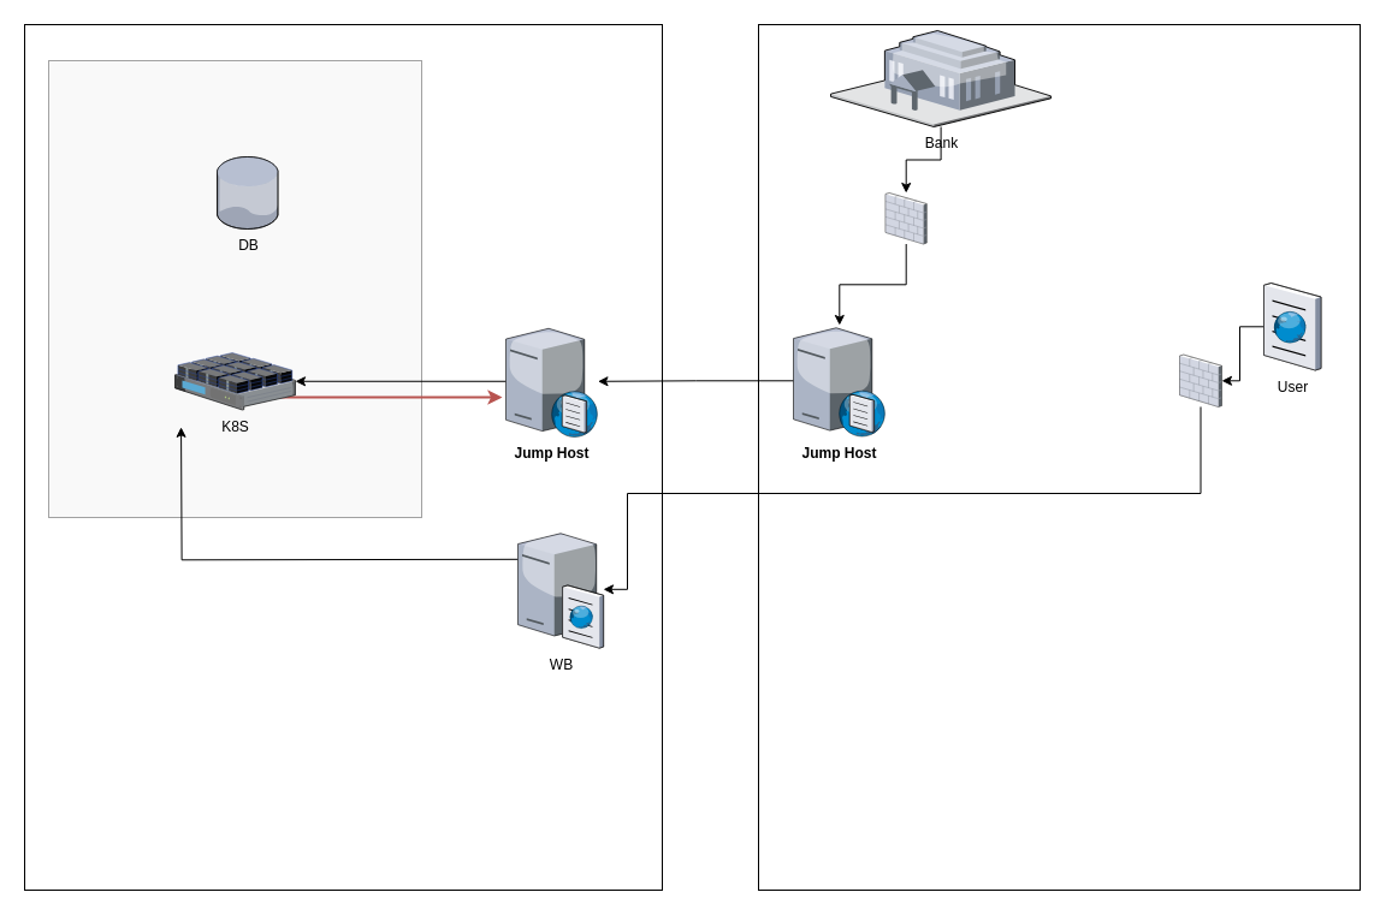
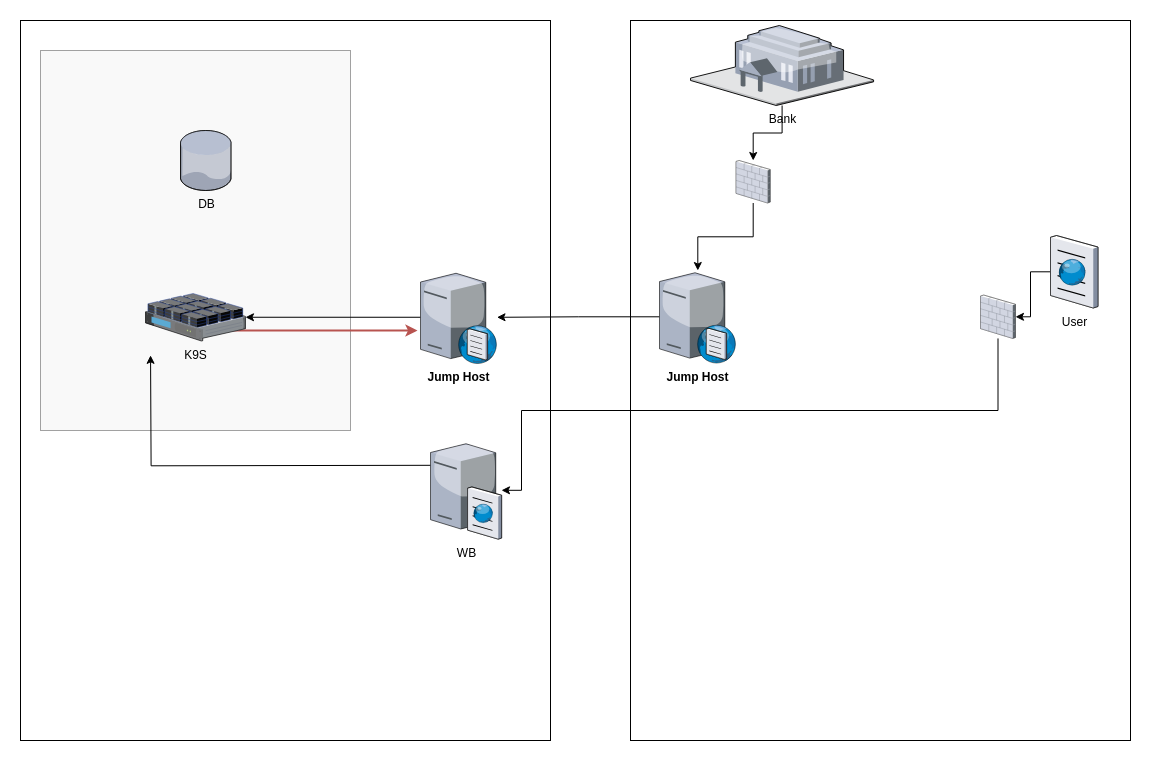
  <mxCell id="0" />
  <mxCell id="1" parent="0" />
  <mxCell id="2" value="" style="rounded=0;whiteSpace=wrap;html=1;" vertex="1" parent="1"><mxGeometry x="20" y="20" width="530" height="720" as="geometry" /></mxCell>
  <mxCell id="3" value="" style="rounded=0;whiteSpace=wrap;html=1;fillColor=#f5f5f5;fontColor=#333333;strokeColor=#666666;opacity=60;" vertex="1" parent="1"><mxGeometry x="40" y="50" width="310" height="380" as="geometry" /></mxCell>
  <mxCell id="4" value="" style="rounded=0;whiteSpace=wrap;html=1;" vertex="1" parent="1"><mxGeometry x="630" y="20" width="500" height="720" as="geometry" /></mxCell>
  <mxCell id="5" value="" style="edgeStyle=orthogonalEdgeStyle;rounded=0;orthogonalLoop=1;jettySize=auto;html=1;" edge="1" parent="1" source="6" target="8"><mxGeometry relative="1" as="geometry" /></mxCell>
  <mxCell id="6" value="User" style="verticalLabelPosition=bottom;sketch=0;aspect=fixed;html=1;verticalAlign=top;strokeColor=none;align=center;outlineConnect=0;shape=mxgraph.citrix.browser;" vertex="1" parent="1"><mxGeometry x="1050" y="235" width="47.5" height="72.5" as="geometry" /></mxCell>
  <mxCell id="7" value="" style="edgeStyle=orthogonalEdgeStyle;rounded=0;orthogonalLoop=1;jettySize=auto;html=1;" edge="1" parent="1" source="8" target="18"><mxGeometry relative="1" as="geometry"><mxPoint x="520" y="430" as="targetPoint" /><Array as="points"><mxPoint x="998" y="410" /><mxPoint x="521" y="410" /></Array></mxGeometry></mxCell>
  <mxCell id="8" value="" style="verticalLabelPosition=bottom;sketch=0;aspect=fixed;html=1;verticalAlign=top;strokeColor=none;align=center;outlineConnect=0;shape=mxgraph.citrix.firewall;" vertex="1" parent="1"><mxGeometry x="980" y="294.55" width="35" height="43.4" as="geometry" /></mxCell>
  <mxCell id="9" value="" style="edgeStyle=orthogonalEdgeStyle;rounded=0;orthogonalLoop=1;jettySize=auto;html=1;" edge="1" parent="1" source="14" target="12"><mxGeometry relative="1" as="geometry"><mxPoint x="811.54" y="180" as="targetPoint" /></mxGeometry></mxCell>
  <mxCell id="10" value="Bank" style="verticalLabelPosition=bottom;sketch=0;aspect=fixed;html=1;verticalAlign=top;strokeColor=none;align=center;outlineConnect=0;shape=mxgraph.citrix.government;" vertex="1" parent="1"><mxGeometry x="690" y="25" width="183.08" height="80" as="geometry" /></mxCell>
  <mxCell id="11" value="" style="edgeStyle=orthogonalEdgeStyle;rounded=0;orthogonalLoop=1;jettySize=auto;html=1;" edge="1" parent="1" source="12" target="16"><mxGeometry relative="1" as="geometry" /></mxCell>
  <mxCell id="12" value="&lt;b&gt;Jump Host&lt;/b&gt;" style="verticalLabelPosition=bottom;sketch=0;aspect=fixed;html=1;verticalAlign=top;strokeColor=none;align=center;outlineConnect=0;shape=mxgraph.citrix.dns_server;" vertex="1" parent="1"><mxGeometry x="659" y="270" width="76.5" height="92.5" as="geometry" /></mxCell>
  <mxCell id="13" value="" style="edgeStyle=orthogonalEdgeStyle;rounded=0;orthogonalLoop=1;jettySize=auto;html=1;" edge="1" parent="1" source="10" target="14"><mxGeometry relative="1" as="geometry"><mxPoint x="812" y="100" as="sourcePoint" /><mxPoint x="697" y="270" as="targetPoint" /></mxGeometry></mxCell>
  <mxCell id="14" value="" style="verticalLabelPosition=bottom;sketch=0;aspect=fixed;html=1;verticalAlign=top;strokeColor=none;align=center;outlineConnect=0;shape=mxgraph.citrix.firewall;" vertex="1" parent="1"><mxGeometry x="735.5" y="160" width="34.27" height="42.5" as="geometry" /></mxCell>
  <mxCell id="15" value="" style="edgeStyle=orthogonalEdgeStyle;rounded=0;orthogonalLoop=1;jettySize=auto;html=1;" edge="1" parent="1" source="16" target="21"><mxGeometry relative="1" as="geometry" /></mxCell>
  <mxCell id="16" value="&lt;b&gt;Jump Host&lt;/b&gt;" style="verticalLabelPosition=bottom;sketch=0;aspect=fixed;html=1;verticalAlign=top;strokeColor=none;align=center;outlineConnect=0;shape=mxgraph.citrix.dns_server;" vertex="1" parent="1"><mxGeometry x="420" y="270.5" width="76.5" height="92.5" as="geometry" /></mxCell>
  <mxCell id="17" value="" style="edgeStyle=orthogonalEdgeStyle;rounded=0;orthogonalLoop=1;jettySize=auto;html=1;entryX=0.355;entryY=0.868;entryDx=0;entryDy=0;entryPerimeter=0;" edge="1" parent="1"><mxGeometry relative="1" as="geometry"><mxPoint x="430" y="464.8" as="sourcePoint" /><mxPoint x="150.05" y="354.84" as="targetPoint" /></mxGeometry></mxCell>
  <mxCell id="18" value="WB" style="verticalLabelPosition=bottom;sketch=0;aspect=fixed;html=1;verticalAlign=top;strokeColor=none;align=center;outlineConnect=0;shape=mxgraph.citrix.cache_server;" vertex="1" parent="1"><mxGeometry x="430" y="441" width="71" height="97.5" as="geometry" /></mxCell>
  <mxCell id="19" value="DB" style="verticalLabelPosition=bottom;sketch=0;aspect=fixed;html=1;verticalAlign=top;strokeColor=none;align=center;outlineConnect=0;shape=mxgraph.citrix.database;" vertex="1" parent="1"><mxGeometry x="180" y="130" width="51" height="60" as="geometry" /></mxCell>
  <mxCell id="20" value="" style="endArrow=classic;html=1;rounded=0;fillColor=#f8cecc;strokeColor=#b85450;strokeWidth=2;" edge="1" parent="1"><mxGeometry width="50" height="50" relative="1" as="geometry"><mxPoint x="227" y="330" as="sourcePoint" /><mxPoint x="417" y="330" as="targetPoint" /></mxGeometry></mxCell>
- <mxCell id="21" value="K8S" style="verticalLabelPosition=bottom;sketch=0;aspect=fixed;html=1;verticalAlign=top;strokeColor=none;align=center;outlineConnect=0;shape=mxgraph.citrix.netscaler_sdx;" vertex="1" parent="1"><mxGeometry x="145" y="293" width="100" height="47.5" as="geometry" /></mxCell>
+ <mxCell id="21" value="K9S" style="verticalLabelPosition=bottom;sketch=0;aspect=fixed;html=1;verticalAlign=top;strokeColor=none;align=center;outlineConnect=0;shape=mxgraph.citrix.netscaler_sdx;" vertex="1" parent="1"><mxGeometry x="145" y="293" width="100" height="47.5" as="geometry" /></mxCell>
